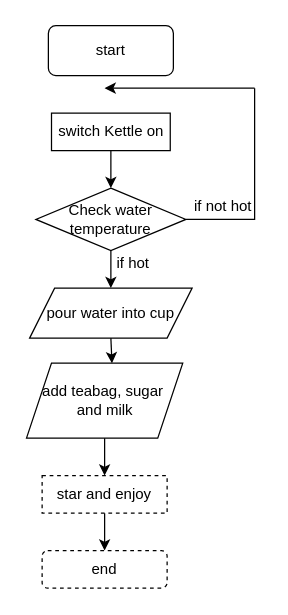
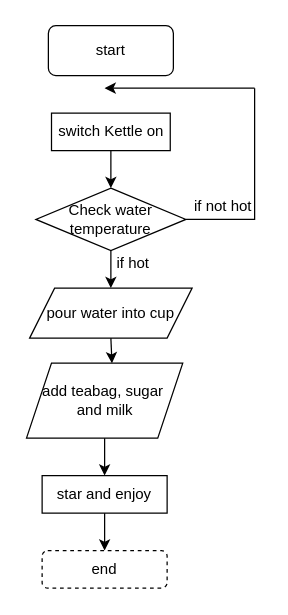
  <mxCell id="0" />
  <mxCell id="1" parent="0" />
  <mxCell id="2" value="start" style="rounded=1;whiteSpace=wrap;html=1;" vertex="1" parent="1"><mxGeometry x="38" width="100" height="40" as="geometry" y="20" /></mxCell>
  <mxCell id="3" value="Check water temperature" style="rhombus;whiteSpace=wrap;html=1;" vertex="1" parent="1"><mxGeometry x="28" y="150" width="120" height="50" as="geometry" /></mxCell>
  <mxCell id="4" value="pour water into cup" style="shape=parallelogram;perimeter=parallelogramPerimeter;whiteSpace=wrap;html=1;fixedSize=1;" vertex="1" parent="1"><mxGeometry x="23" y="230" width="130" height="40" as="geometry" /></mxCell>
- <mxCell id="5" value="star and enjoy" style="rounded=0;whiteSpace=wrap;html=1;dashed=1;" vertex="1" parent="1"><mxGeometry x="33" y="380" width="100" height="30" as="geometry" /></mxCell>
+ <mxCell id="5" value="star and enjoy" style="rounded=0;whiteSpace=wrap;html=1;" vertex="1" parent="1"><mxGeometry x="33" y="380" width="100" height="30" as="geometry" /></mxCell>
  <mxCell id="6" value="add teabag, sugar&amp;nbsp; and milk" style="shape=parallelogram;perimeter=parallelogramPerimeter;whiteSpace=wrap;html=1;fixedSize=1;" vertex="1" parent="1"><mxGeometry x="20.5" y="290" width="125" height="60" as="geometry" /></mxCell>
  <mxCell id="7" value="end" style="rounded=1;whiteSpace=wrap;html=1;dashed=1;" vertex="1" parent="1"><mxGeometry x="33" y="440" width="100" height="30" as="geometry" /></mxCell>
  <mxCell id="8" value="" style="endArrow=classic;html=1;rounded=0;exitX=0.5;exitY=1;exitDx=0;exitDy=0;entryX=0.5;entryY=0;entryDx=0;entryDy=0;" edge="1" parent="1" source="3" target="4"><mxGeometry width="50" height="50" relative="1" as="geometry"><mxPoint x="93" y="190" as="sourcePoint" /><mxPoint x="93" y="210" as="targetPoint" /><Array as="points" /></mxGeometry></mxCell>
  <mxCell id="9" value="" style="endArrow=classic;html=1;rounded=0;exitX=0.5;exitY=1;exitDx=0;exitDy=0;entryX=0.547;entryY=0.002;entryDx=0;entryDy=0;entryPerimeter=0;" edge="1" parent="1" source="4" target="6"><mxGeometry width="50" height="50" relative="1" as="geometry"><mxPoint x="143" y="330" as="sourcePoint" /><mxPoint x="193" y="280" as="targetPoint" /></mxGeometry></mxCell>
  <mxCell id="10" value="" style="endArrow=classic;html=1;rounded=0;exitX=0.5;exitY=1;exitDx=0;exitDy=0;entryX=0.5;entryY=0;entryDx=0;entryDy=0;" edge="1" parent="1" source="6" target="5"><mxGeometry width="50" height="50" relative="1" as="geometry"><mxPoint x="143" y="450" as="sourcePoint" /><mxPoint x="193" y="400" as="targetPoint" /></mxGeometry></mxCell>
  <mxCell id="11" value="" style="endArrow=classic;html=1;rounded=0;exitX=0.5;exitY=1;exitDx=0;exitDy=0;entryX=0.5;entryY=0;entryDx=0;entryDy=0;" edge="1" parent="1" source="5" target="7"><mxGeometry width="50" height="50" relative="1" as="geometry"><mxPoint x="143" y="450" as="sourcePoint" /><mxPoint x="193" y="400" as="targetPoint" /></mxGeometry></mxCell>
  <mxCell id="12" value="if hot" style="text;html=1;strokeColor=none;fillColor=none;align=center;verticalAlign=middle;whiteSpace=wrap;rounded=0;" vertex="1" parent="1"><mxGeometry x="65.5" y="200" width="80" height="20" as="geometry" /></mxCell>
  <mxCell id="13" value="" style="endArrow=classic;html=1;rounded=0;exitX=0.5;exitY=1;exitDx=0;exitDy=0;entryX=0.5;entryY=0;entryDx=0;entryDy=0;" edge="1" parent="1" source="14" target="3"><mxGeometry width="50" height="50" relative="1" as="geometry"><mxPoint x="173" y="140" as="sourcePoint" /><mxPoint x="173" y="160" as="targetPoint" /><Array as="points" /></mxGeometry></mxCell>
  <mxCell id="14" value="switch Kettle on" style="rounded=0;whiteSpace=wrap;html=1;" vertex="1" parent="1"><mxGeometry x="40.5" y="90" width="95" height="30" as="geometry" /></mxCell>
  <mxCell id="15" value="" style="endArrow=none;html=1;rounded=0;exitX=1;exitY=0.5;exitDx=0;exitDy=0;" edge="1" parent="1" source="3"><mxGeometry width="50" height="50" relative="1" as="geometry"><mxPoint x="143" y="220" as="sourcePoint" /><mxPoint x="203" y="70" as="targetPoint" /><Array as="points"><mxPoint x="203" y="175" /><mxPoint x="203" y="130" /><mxPoint x="203" y="70" /></Array></mxGeometry></mxCell>
  <mxCell id="16" value="if not hot" style="text;html=1;strokeColor=none;fillColor=none;align=center;verticalAlign=middle;whiteSpace=wrap;rounded=0;" vertex="1" parent="1"><mxGeometry x="148" y="150" width="60" height="30" as="geometry" /></mxCell>
  <mxCell id="17" value="" style="endArrow=classic;html=1;rounded=0;" edge="1" parent="1"><mxGeometry width="50" height="50" relative="1" as="geometry"><mxPoint x="203" y="70" as="sourcePoint" /><mxPoint x="83" y="70" as="targetPoint" /></mxGeometry></mxCell>
